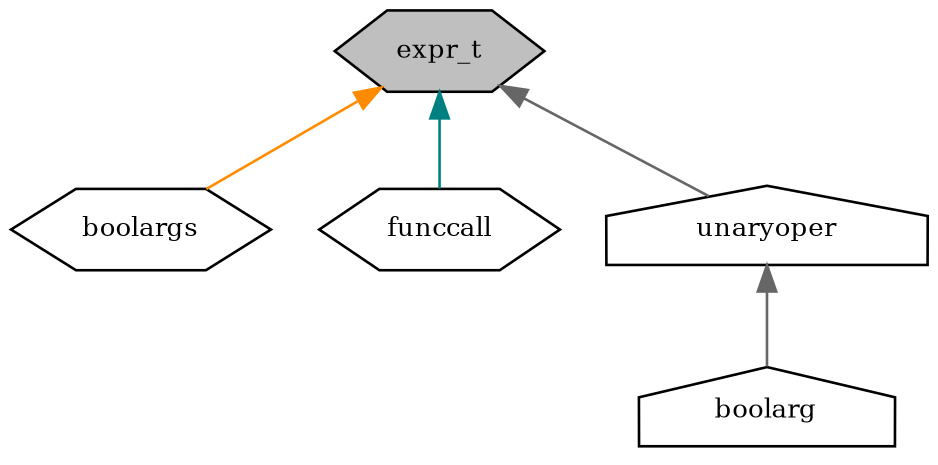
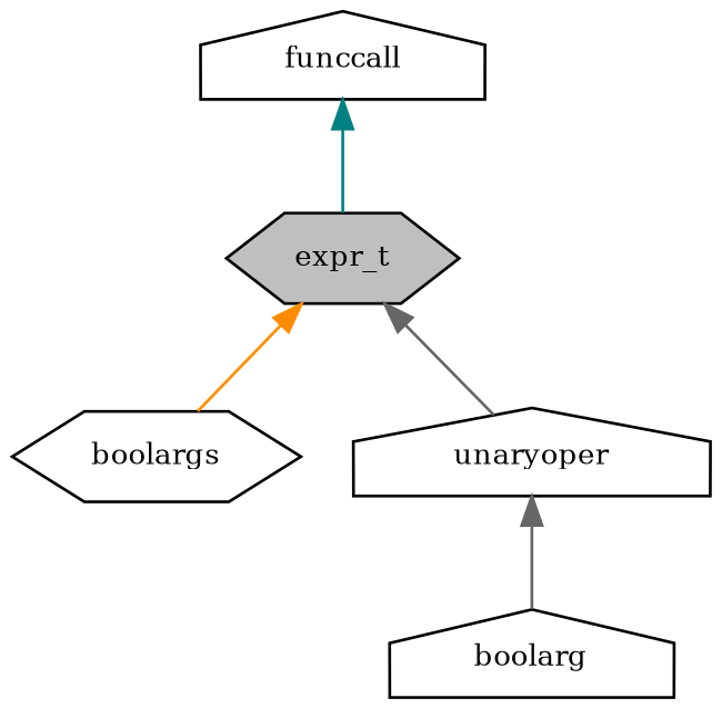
  digraph {
    fontname="DejaVu Serif"
    node [color=black fillcolor=white fontname="DejaVu Serif" fontsize=10 shape=house style=filled]
    edge [color=gray40 dir=back fontname="DejaVu Serif" fontsize=10 labelfontname=Helvetica labelfontsize=10 style=solid]
    n1 [fillcolor=grey75 fontcolor=black height=0.2 label=expr_t shape=hexagon width=0.4]
    n2 [height=0.2 label=boolargs shape=hexagon width=0.4]
-   n3 [height=0.2 label=funccall shape=hexagon width=0.4]
+   n3 [height=0.2 label=funccall width=0.4]
    n4 [height=0.2 label=unaryoper width=0.4]
    n5 [height=0.2 label=boolarg width=0.4]
    n1 -> n2 [color=darkorange]
-   n1 -> n3 [color=teal]
+   n3 -> n1 [color=teal]
    n1 -> n4
    n4 -> n5
  }
